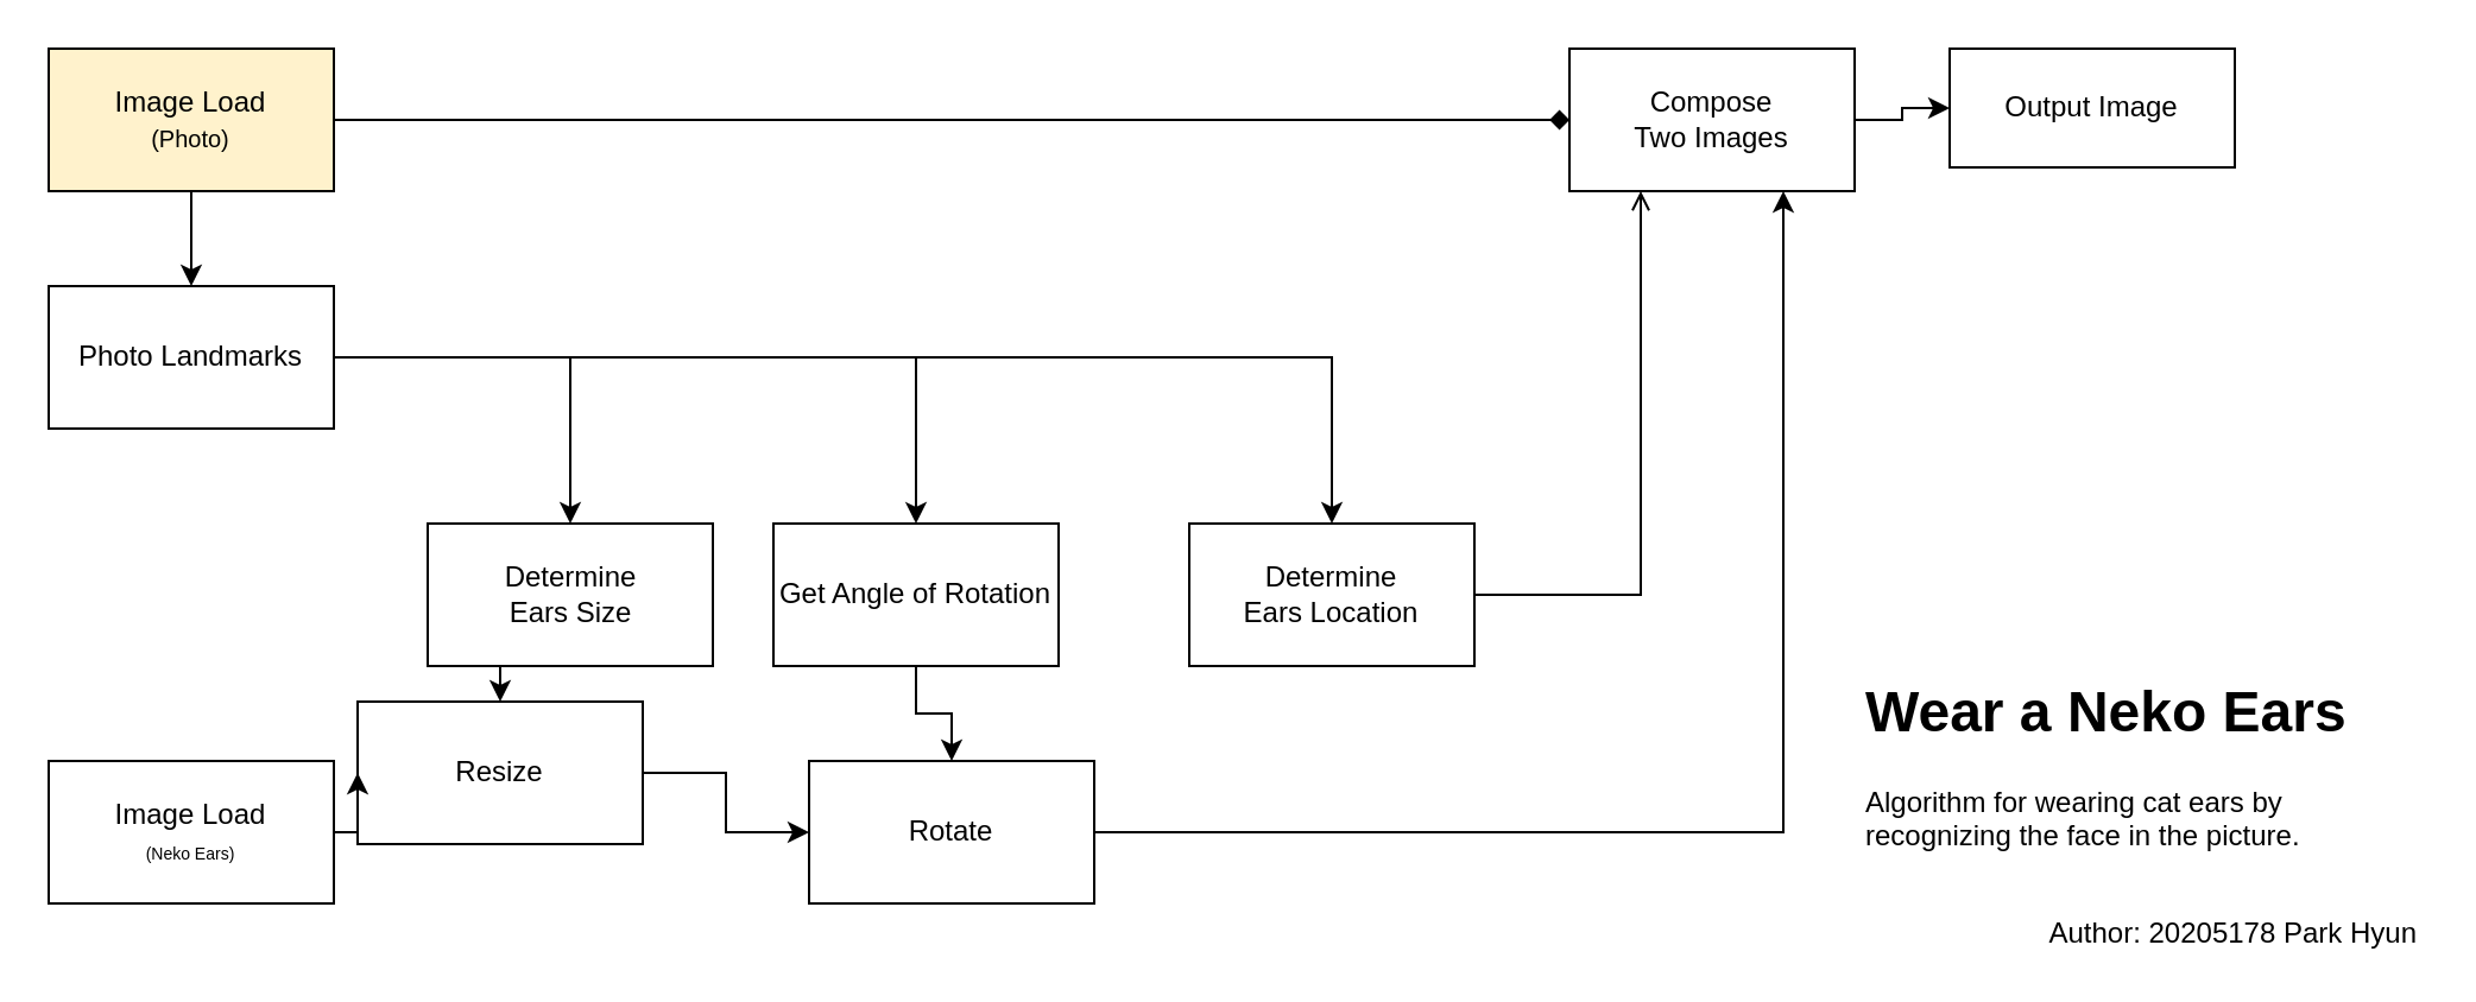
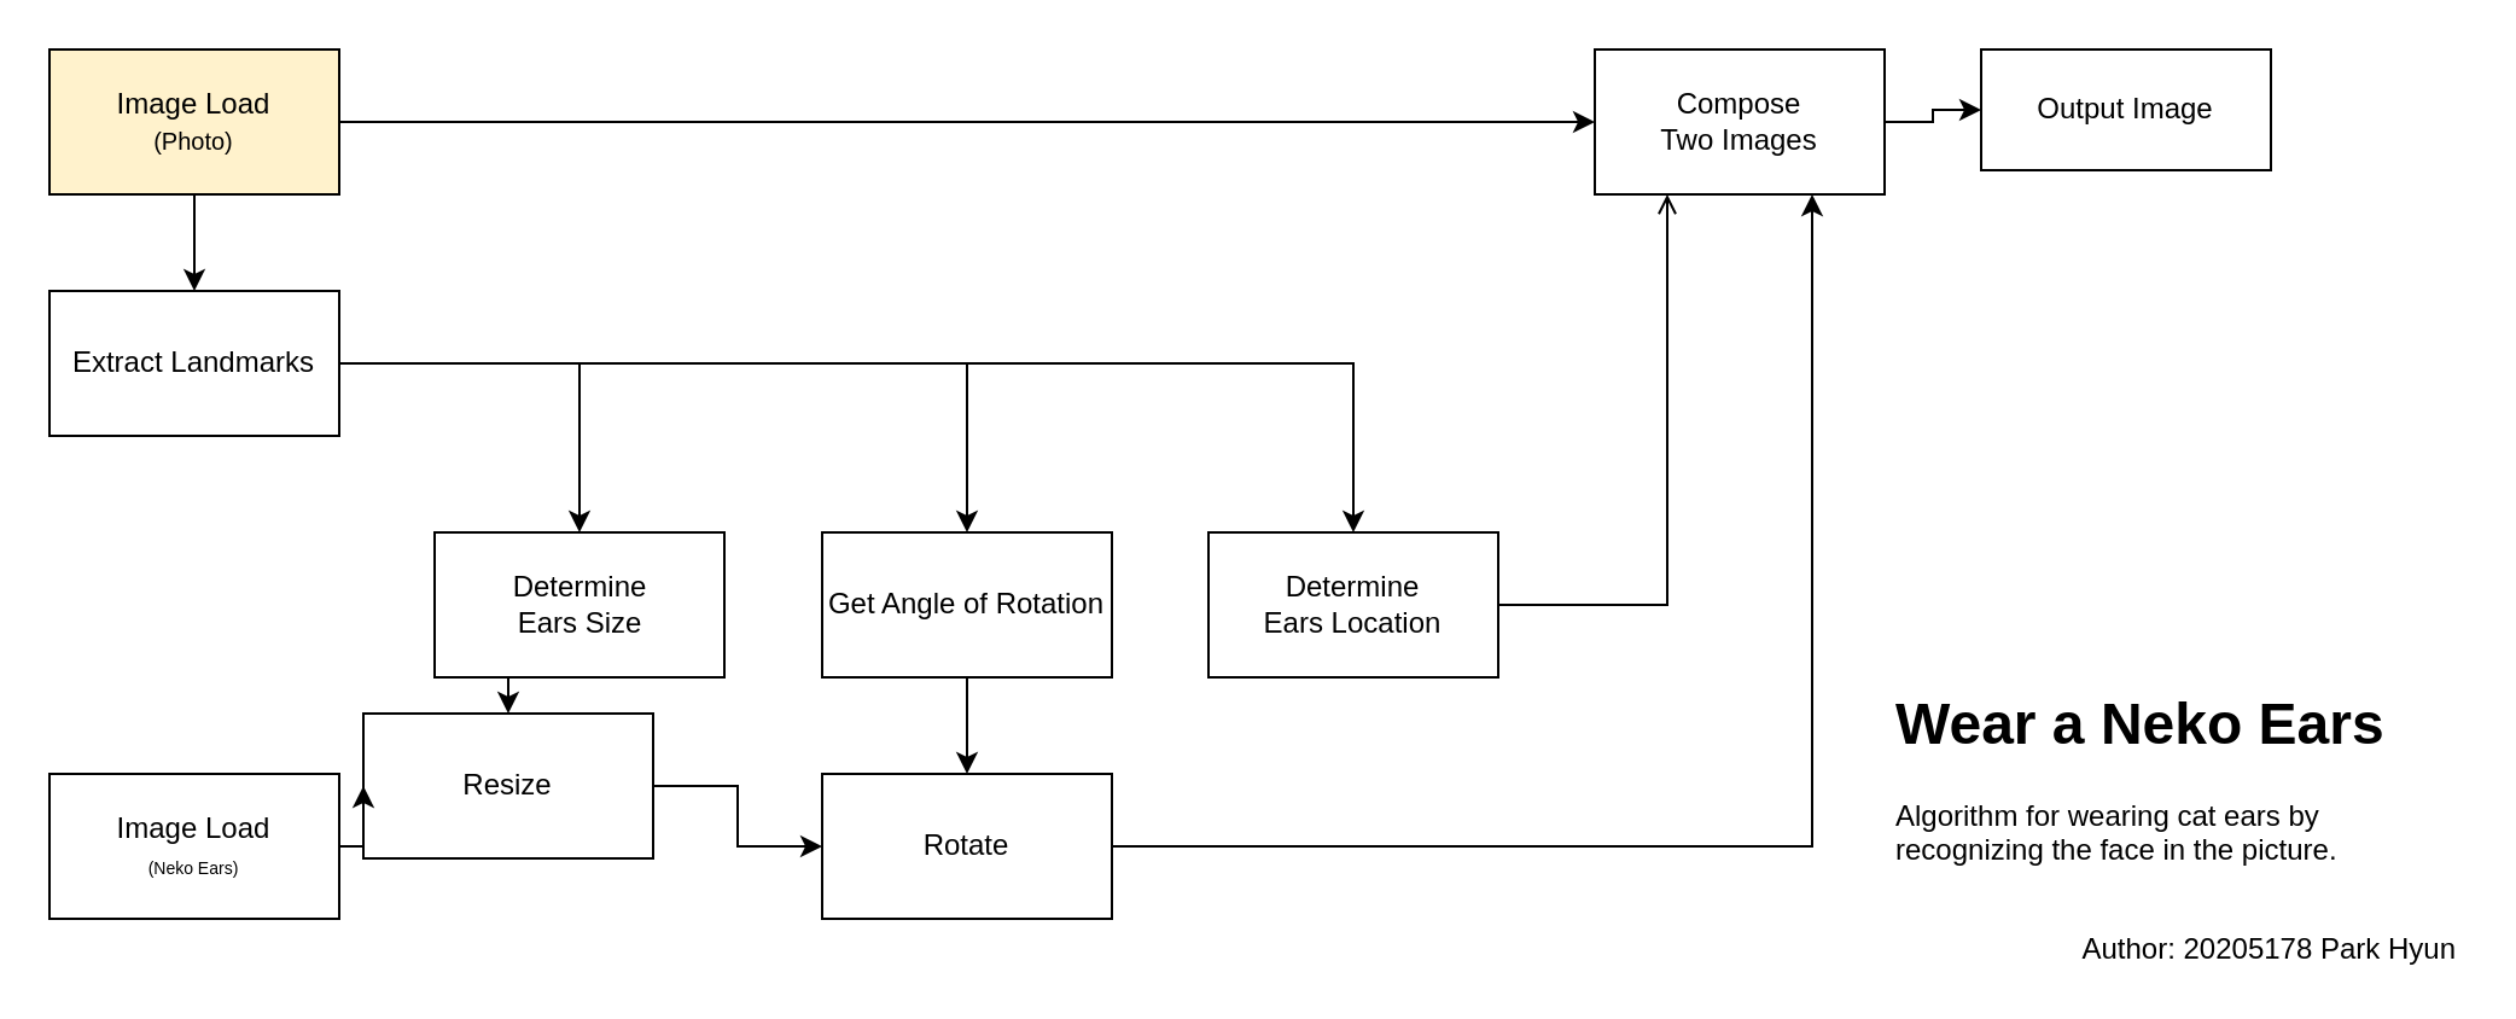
  <mxCell id="0" />
  <mxCell id="1" parent="0" />
  <mxCell id="2" style="edgeStyle=orthogonalEdgeStyle;rounded=0;orthogonalLoop=1;jettySize=auto;html=1;exitX=0.5;exitY=1;exitDx=0;exitDy=0;entryX=0.5;entryY=0;entryDx=0;entryDy=0;" parent="1" source="4" target="8" edge="1"><mxGeometry relative="1" as="geometry" /></mxCell>
- <mxCell id="3" style="edgeStyle=orthogonalEdgeStyle;rounded=0;orthogonalLoop=1;jettySize=auto;html=1;exitX=1;exitY=0.5;exitDx=0;exitDy=0;entryX=0;entryY=0.5;entryDx=0;entryDy=0;endArrow=diamond;" parent="1" source="4" target="20" edge="1"><mxGeometry relative="1" as="geometry" /></mxCell>
+ <mxCell id="3" style="edgeStyle=orthogonalEdgeStyle;rounded=0;orthogonalLoop=1;jettySize=auto;html=1;exitX=1;exitY=0.5;exitDx=0;exitDy=0;entryX=0;entryY=0.5;entryDx=0;entryDy=0;" parent="1" source="4" target="20" edge="1"><mxGeometry relative="1" as="geometry" /></mxCell>
  <mxCell id="4" value="Image Load&lt;br&gt;&lt;font style=&quot;font-size: 10px&quot;&gt;(Photo)&lt;/font&gt;" style="rounded=0;whiteSpace=wrap;html=1;fillColor=#fff2cc;" parent="1" vertex="1"><mxGeometry x="20" y="20" width="120" height="60" as="geometry" /></mxCell>
  <mxCell id="5" style="edgeStyle=orthogonalEdgeStyle;rounded=0;orthogonalLoop=1;jettySize=auto;html=1;exitX=1;exitY=0.5;exitDx=0;exitDy=0;" parent="1" source="8" target="16" edge="1"><mxGeometry relative="1" as="geometry" /></mxCell>
  <mxCell id="6" style="edgeStyle=orthogonalEdgeStyle;rounded=0;orthogonalLoop=1;jettySize=auto;html=1;exitX=1;exitY=0.5;exitDx=0;exitDy=0;entryX=0.5;entryY=0;entryDx=0;entryDy=0;" parent="1" source="8" target="14" edge="1"><mxGeometry relative="1" as="geometry" /></mxCell>
  <mxCell id="7" style="edgeStyle=orthogonalEdgeStyle;rounded=0;orthogonalLoop=1;jettySize=auto;html=1;exitX=1;exitY=0.5;exitDx=0;exitDy=0;" parent="1" source="8" target="23" edge="1"><mxGeometry relative="1" as="geometry" /></mxCell>
- <mxCell id="8" value="Photo Landmarks" style="whiteSpace=wrap;html=1;rounded=0;" parent="1" vertex="1"><mxGeometry x="20" y="120" width="120" height="60" as="geometry" /></mxCell>
+ <mxCell id="8" value="Extract Landmarks" style="whiteSpace=wrap;html=1;rounded=0;" parent="1" vertex="1"><mxGeometry x="20" y="120" width="120" height="60" as="geometry" /></mxCell>
  <mxCell id="9" value="" style="edgeStyle=orthogonalEdgeStyle;rounded=0;orthogonalLoop=1;jettySize=auto;html=1;" parent="1" source="10" target="18" edge="1"><mxGeometry relative="1" as="geometry" /></mxCell>
  <mxCell id="10" value="Resize" style="rounded=0;whiteSpace=wrap;html=1;" parent="1" vertex="1"><mxGeometry x="150" y="295" width="120" height="60" as="geometry" /></mxCell>
  <mxCell id="11" style="edgeStyle=orthogonalEdgeStyle;rounded=0;orthogonalLoop=1;jettySize=auto;html=1;exitX=1;exitY=0.5;exitDx=0;exitDy=0;entryX=0;entryY=0.5;entryDx=0;entryDy=0;" parent="1" source="12" target="10" edge="1"><mxGeometry relative="1" as="geometry" /></mxCell>
  <mxCell id="12" value="Image Load&lt;br&gt;&lt;font style=&quot;font-size: 7px&quot;&gt;(Neko Ears)&lt;/font&gt;" style="rounded=0;whiteSpace=wrap;html=1;" parent="1" vertex="1"><mxGeometry x="20" y="320" width="120" height="60" as="geometry" /></mxCell>
  <mxCell id="13" style="edgeStyle=orthogonalEdgeStyle;rounded=0;orthogonalLoop=1;jettySize=auto;html=1;exitX=0.5;exitY=1;exitDx=0;exitDy=0;entryX=0.5;entryY=0;entryDx=0;entryDy=0;" parent="1" source="14" target="18" edge="1"><mxGeometry relative="1" as="geometry" /></mxCell>
- <mxCell id="14" value="Get Angle of Rotation" style="whiteSpace=wrap;html=1;rounded=0;" parent="1" vertex="1"><mxGeometry x="325" y="220" width="120" height="60" as="geometry" /></mxCell>
+ <mxCell id="14" value="Get Angle of Rotation" style="whiteSpace=wrap;html=1;rounded=0;" parent="1" vertex="1"><mxGeometry x="340" y="220" width="120" height="60" as="geometry" /></mxCell>
  <mxCell id="15" style="edgeStyle=orthogonalEdgeStyle;rounded=0;orthogonalLoop=1;jettySize=auto;html=1;exitX=0.5;exitY=1;exitDx=0;exitDy=0;entryX=0.5;entryY=0;entryDx=0;entryDy=0;" parent="1" source="16" target="10" edge="1"><mxGeometry relative="1" as="geometry" /></mxCell>
  <mxCell id="16" value="Determine&lt;br&gt;Ears Size" style="whiteSpace=wrap;html=1;rounded=0;" parent="1" vertex="1"><mxGeometry x="179.5" y="220" width="120" height="60" as="geometry" /></mxCell>
  <mxCell id="17" style="edgeStyle=orthogonalEdgeStyle;rounded=0;orthogonalLoop=1;jettySize=auto;html=1;exitX=1;exitY=0.5;exitDx=0;exitDy=0;entryX=0.75;entryY=1;entryDx=0;entryDy=0;" parent="1" source="18" target="20" edge="1"><mxGeometry relative="1" as="geometry" /></mxCell>
  <mxCell id="18" value="Rotate" style="rounded=0;whiteSpace=wrap;html=1;" parent="1" vertex="1"><mxGeometry x="340" y="320" width="120" height="60" as="geometry" /></mxCell>
  <mxCell id="19" value="" style="edgeStyle=orthogonalEdgeStyle;rounded=0;orthogonalLoop=1;jettySize=auto;html=1;" parent="1" source="20" target="21" edge="1"><mxGeometry relative="1" as="geometry" /></mxCell>
  <mxCell id="20" value="Compose&lt;br&gt;Two Images" style="rounded=0;whiteSpace=wrap;html=1;" parent="1" vertex="1"><mxGeometry x="660" y="20" width="120" height="60" as="geometry" /></mxCell>
  <mxCell id="21" value="Output Image" style="rounded=0;whiteSpace=wrap;html=1;" parent="1" vertex="1"><mxGeometry x="820" y="20" width="120" height="50" as="geometry" /></mxCell>
  <mxCell id="22" style="edgeStyle=orthogonalEdgeStyle;rounded=0;orthogonalLoop=1;jettySize=auto;html=1;exitX=1;exitY=0.5;exitDx=0;exitDy=0;entryX=0.25;entryY=1;entryDx=0;entryDy=0;endArrow=open;" parent="1" source="23" target="20" edge="1"><mxGeometry relative="1" as="geometry" /></mxCell>
  <mxCell id="23" value="Determine&lt;br&gt;Ears Location" style="rounded=0;whiteSpace=wrap;html=1;" parent="1" vertex="1"><mxGeometry x="500" y="220" width="120" height="60" as="geometry" /></mxCell>
  <mxCell id="24" value="&lt;h1&gt;Wear a Neko Ears&lt;/h1&gt;&lt;p&gt;Algorithm for wearing cat ears by recognizing the face in the picture.&lt;br&gt;&lt;br&gt;&lt;/p&gt;&lt;div style=&quot;text-align: right&quot;&gt;&lt;span&gt;Author: 20205178 Park Hyun&lt;/span&gt;&lt;/div&gt;&lt;p&gt;&lt;/p&gt;" style="text;html=1;strokeColor=none;fillColor=none;spacing=5;spacingTop=-20;whiteSpace=wrap;overflow=hidden;rounded=0;" parent="1" vertex="1"><mxGeometry x="780" y="280" width="240" height="120" as="geometry" /></mxCell>
  <mxCell id="25" style="edgeStyle=orthogonalEdgeStyle;rounded=0;orthogonalLoop=1;jettySize=auto;html=1;exitX=0.5;exitY=1;exitDx=0;exitDy=0;" parent="1" source="24" target="24" edge="1"><mxGeometry relative="1" as="geometry" /></mxCell>
